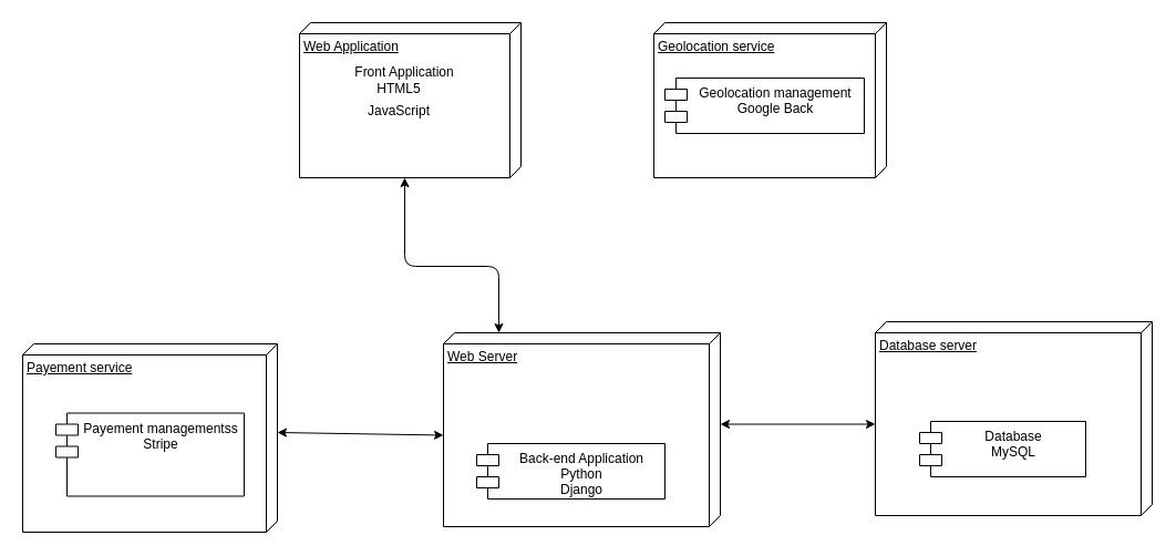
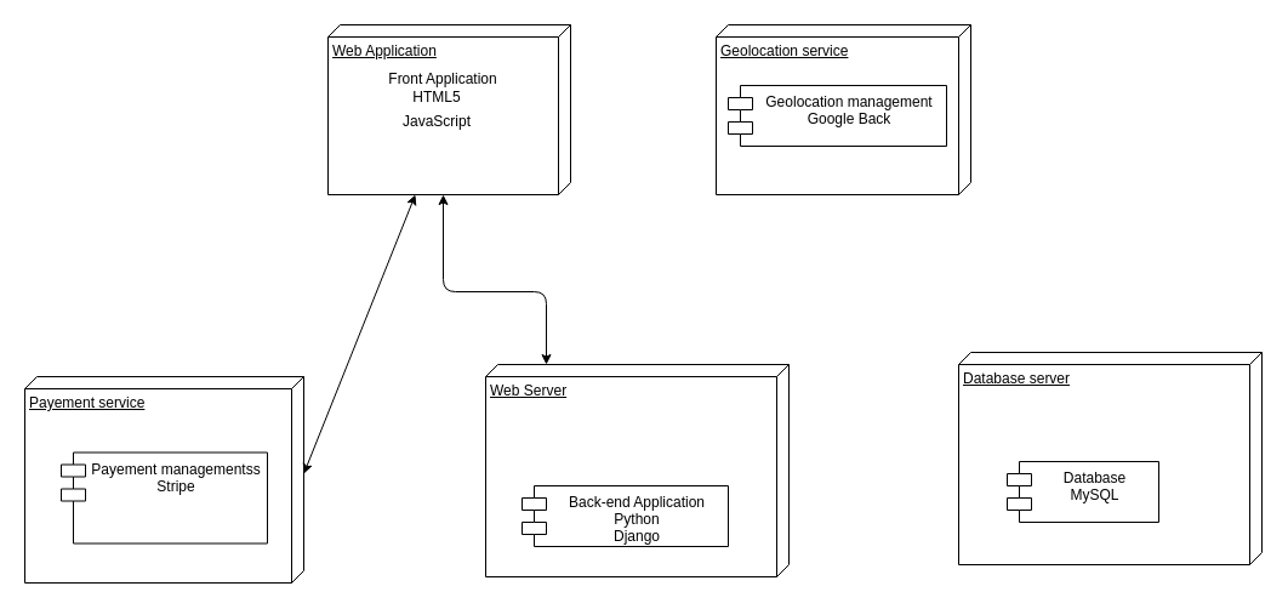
  <mxCell id="0" />
  <mxCell id="1" parent="0" />
  <mxCell id="2" value="Web Server" style="verticalAlign=top;align=left;spacingTop=8;spacingLeft=2;spacingRight=12;shape=cube;size=10;direction=south;fontStyle=4;html=1;" parent="1" vertex="1"><mxGeometry x="400" y="300" width="250" height="175" as="geometry" /></mxCell>
  <mxCell id="3" value="Database server " style="verticalAlign=top;align=left;spacingTop=8;spacingLeft=2;spacingRight=12;shape=cube;size=10;direction=south;fontStyle=4;html=1;" parent="1" vertex="1"><mxGeometry x="790" y="290" width="250" height="175" as="geometry" /></mxCell>
  <mxCell id="4" value="Back-end Application&#10;Python&#10;Django&#10;" style="shape=module;align=left;spacingLeft=20;align=center;verticalAlign=top;" parent="1" vertex="1"><mxGeometry x="430" y="400" width="170" height="50" as="geometry" /></mxCell>
- <mxCell id="5" value="Database&#10;MySQL&#10;" style="shape=module;align=left;spacingLeft=20;align=center;verticalAlign=top;" parent="1" vertex="1"><mxGeometry x="830" y="380" width="150" height="50" as="geometry" /></mxCell>
+ <mxCell id="5" value="Database&#10;MySQL&#10;" style="shape=module;align=left;spacingLeft=20;align=center;verticalAlign=top;" parent="1" vertex="1"><mxGeometry x="830" y="380" width="125" height="50" as="geometry" /></mxCell>
  <mxCell id="6" value="Geolocation service" style="verticalAlign=top;align=left;spacingTop=8;spacingLeft=2;spacingRight=12;shape=cube;size=10;direction=south;fontStyle=4;html=1;" parent="1" vertex="1"><mxGeometry x="590" y="20" width="210" height="140" as="geometry" /></mxCell>
  <mxCell id="7" value="Web Application" style="verticalAlign=top;align=left;spacingTop=8;spacingLeft=2;spacingRight=12;shape=cube;size=10;direction=south;fontStyle=4;html=1;" parent="1" vertex="1"><mxGeometry x="270" y="20" width="200" height="140" as="geometry" /></mxCell>
  <mxCell id="8" value="Payement service" style="verticalAlign=top;align=left;spacingTop=8;spacingLeft=2;spacingRight=12;shape=cube;size=10;direction=south;fontStyle=4;html=1;" parent="1" vertex="1"><mxGeometry x="20" y="310" width="230" height="170" as="geometry" /></mxCell>
  <mxCell id="9" value="Front Application" style="text;html=1;strokeColor=none;fillColor=none;align=center;verticalAlign=middle;whiteSpace=wrap;rounded=0;" parent="1" vertex="1"><mxGeometry x="300" y="50" width="130" height="30" as="geometry" /></mxCell>
  <mxCell id="10" value="HTML5" style="text;html=1;strokeColor=none;fillColor=none;align=center;verticalAlign=middle;whiteSpace=wrap;rounded=0;" parent="1" vertex="1"><mxGeometry x="340" y="70" width="40" height="20" as="geometry" /></mxCell>
  <mxCell id="11" value="JavaScript" style="text;html=1;strokeColor=none;fillColor=none;align=center;verticalAlign=middle;whiteSpace=wrap;rounded=0;" parent="1" vertex="1"><mxGeometry x="340" y="90" width="40" height="20" as="geometry" /></mxCell>
  <mxCell id="12" value="Payement managementss &#10;Stripe&#10;" style="shape=module;align=left;spacingLeft=20;align=center;verticalAlign=top;" parent="1" vertex="1"><mxGeometry x="50" y="372.5" width="170" height="75" as="geometry" /></mxCell>
- <mxCell id="13" value="" style="endArrow=classic;startArrow=classic;html=1;exitX=0;exitY=0;exitDx=80;exitDy=0;exitPerimeter=0;entryX=0;entryY=0;entryDx=92.5;entryDy=250;entryPerimeter=0;" parent="1" source="8" target="2" edge="1"><mxGeometry width="50" height="50" relative="1" as="geometry"><mxPoint x="640" y="360" as="sourcePoint" /><mxPoint x="690" y="310" as="targetPoint" /></mxGeometry></mxCell>
- <mxCell id="14" value="" style="endArrow=classic;startArrow=classic;html=1;entryX=0;entryY=0;entryDx=92.5;entryDy=250;entryPerimeter=0;exitX=0;exitY=0;exitDx=82.5;exitDy=0;exitPerimeter=0;" parent="1" source="2" target="3" edge="1"><mxGeometry width="50" height="50" relative="1" as="geometry"><mxPoint x="640" y="360" as="sourcePoint" /><mxPoint x="690" y="310" as="targetPoint" /></mxGeometry></mxCell>
+ <mxCell id="13" value="" style="endArrow=classic;startArrow=classic;html=1;exitX=0;exitY=0;exitDx=80;exitDy=0;exitPerimeter=0;" parent="1" source="8" target="7" edge="1"><mxGeometry width="50" height="50" relative="1" as="geometry"><mxPoint x="640" y="360" as="sourcePoint" /><mxPoint x="690" y="310" as="targetPoint" /></mxGeometry></mxCell>
  <mxCell id="15" value="" style="endArrow=classic;startArrow=classic;html=1;exitX=0;exitY=0;exitDx=140;exitDy=105;exitPerimeter=0;entryX=0;entryY=0.8;entryDx=0;entryDy=0;entryPerimeter=0;" parent="1" source="7" target="2" edge="1"><mxGeometry width="50" height="50" relative="1" as="geometry"><mxPoint x="640" y="360" as="sourcePoint" /><mxPoint x="690" y="310" as="targetPoint" /><Array as="points"><mxPoint x="365" y="240" /><mxPoint x="450" y="240" /></Array></mxGeometry></mxCell>
  <mxCell id="16" value="Geolocation management&#10;Google Back&#10;" style="shape=module;align=left;spacingLeft=20;align=center;verticalAlign=top;" parent="1" vertex="1"><mxGeometry x="600" y="70" width="180" height="50" as="geometry" /></mxCell>
